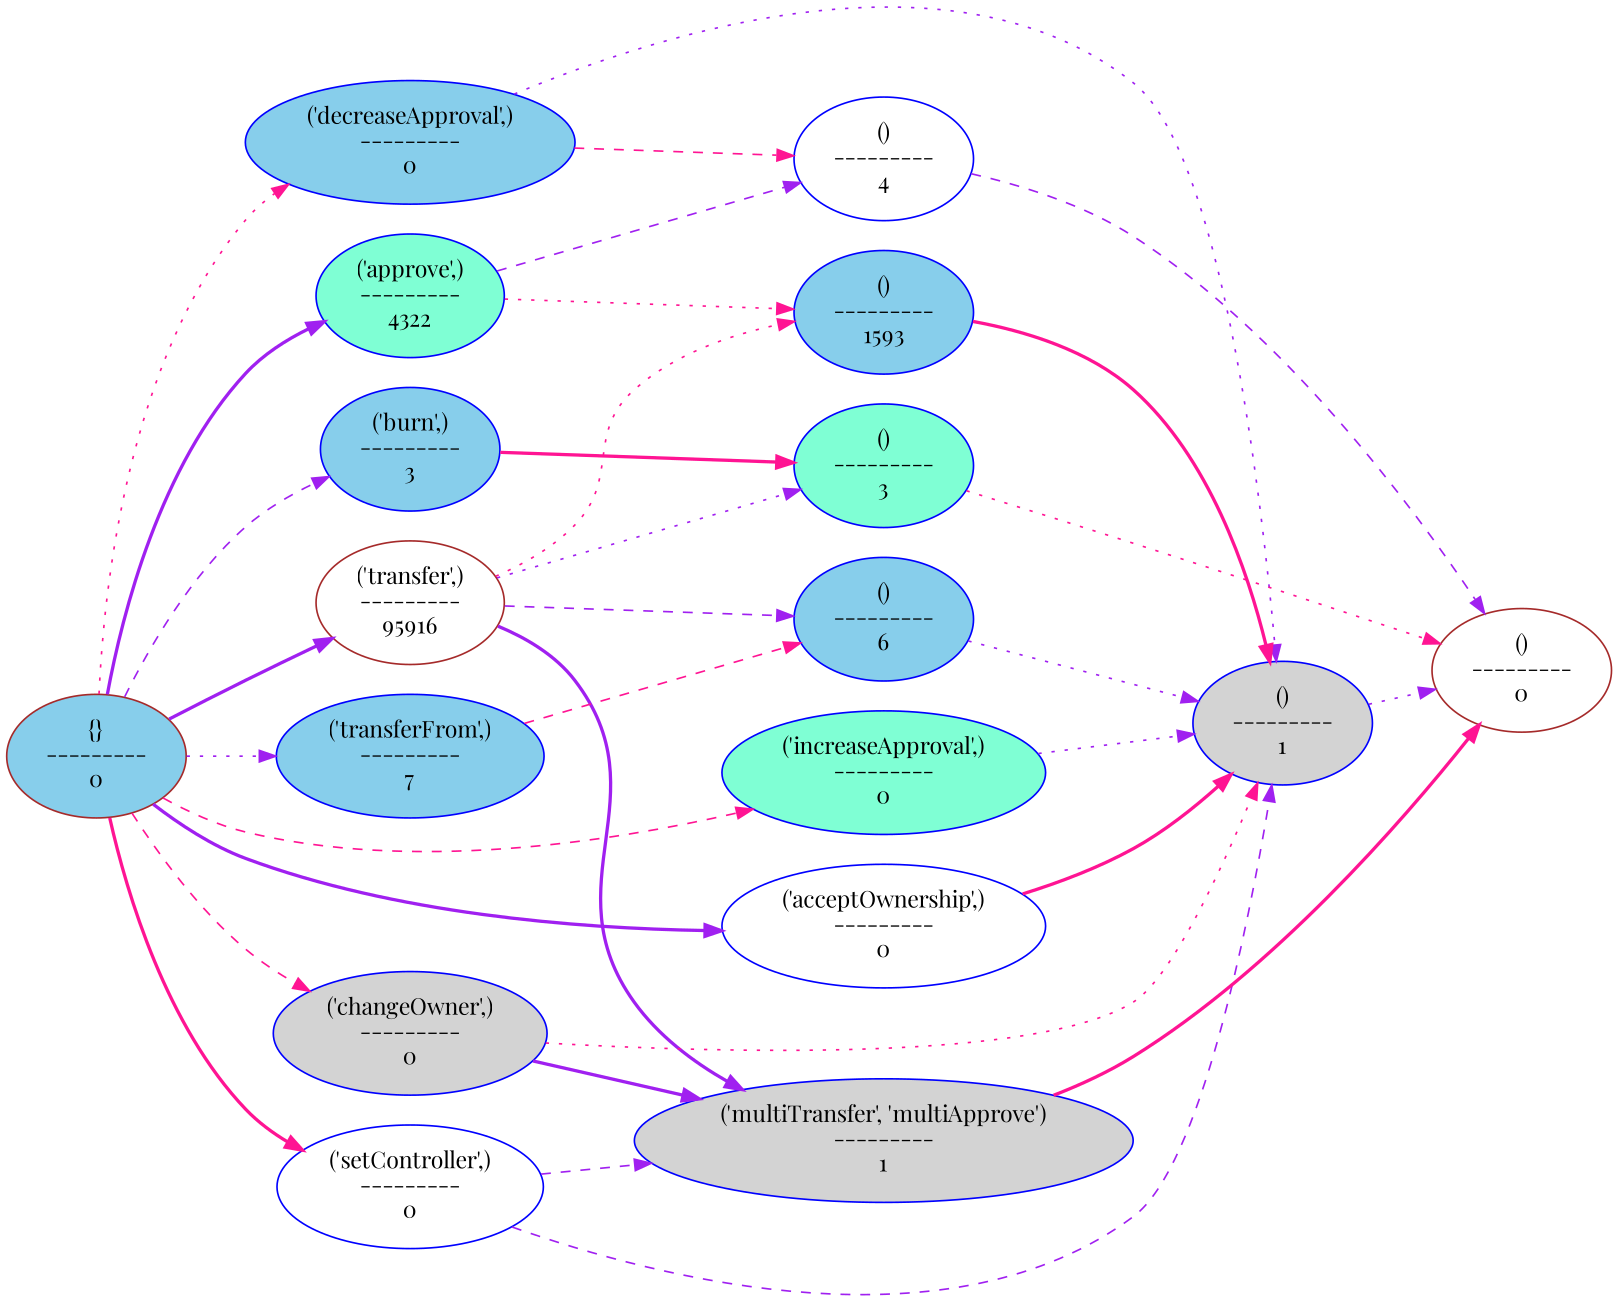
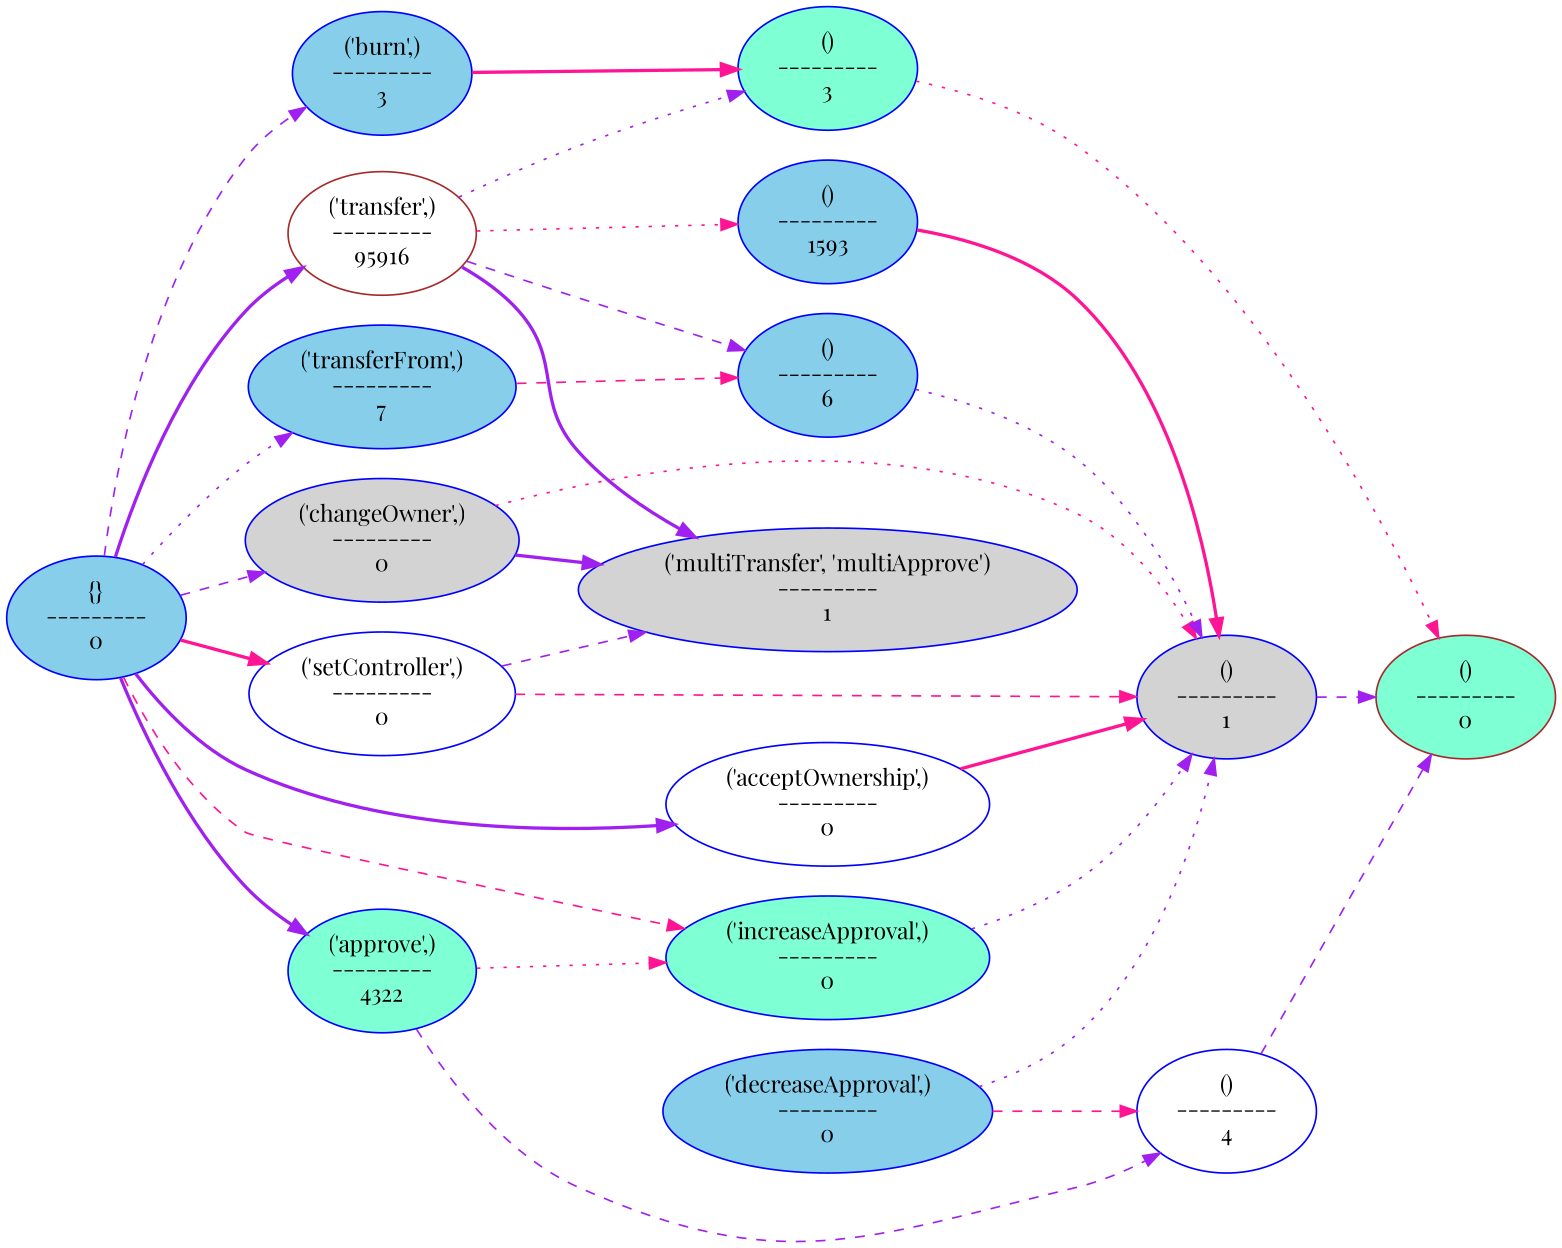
  strict digraph {
    fontname="Playfair Display"
    rankdir=LR
    node [color=blue fillcolor=skyblue fontname="Playfair Display" style=filled]
    edge [color=purple fontname="Playfair Display" style=dashed]
-   "{}\n---------\n0" [color=brown]
+   "{}\n---------\n0"
    "('transfer',)\n---------\n95916" [color=brown fillcolor=white]
    "('approve',)\n---------\n4322" [fillcolor=aquamarine]
    "('transferFrom',)\n---------\n7"
    "('burn',)\n---------\n3"
    "('decreaseApproval',)\n---------\n0"
    "('acceptOwnership',)\n---------\n0" [fillcolor=white]
    "('changeOwner',)\n---------\n0" [fillcolor=lightgrey]
    "('setController',)\n---------\n0" [fillcolor=white]
    "('increaseApproval',)\n---------\n0" [fillcolor=aquamarine]
    "()\n---------\n1593"
    "()\n---------\n6"
    "()\n---------\n3" [fillcolor=aquamarine]
    "('multiTransfer', 'multiApprove')\n---------\n1" [fillcolor=lightgrey]
    "()\n---------\n4" [fillcolor=white]
    "()\n---------\n1" [fillcolor=lightgrey]
-   "()\n---------\n0" [color=brown fillcolor=white]
+   "()\n---------\n0" [color=brown fillcolor=aquamarine]
    "{}\n---------\n0" -> "('transfer',)\n---------\n95916" [style=bold]
    "{}\n---------\n0" -> "('approve',)\n---------\n4322" [style=bold]
    "{}\n---------\n0" -> "('transferFrom',)\n---------\n7" [style=dotted]
    "{}\n---------\n0" -> "('burn',)\n---------\n3"
-   "{}\n---------\n0" -> "('decreaseApproval',)\n---------\n0" [color=deeppink style=dotted]
    "{}\n---------\n0" -> "('acceptOwnership',)\n---------\n0" [style=bold]
-   "{}\n---------\n0" -> "('changeOwner',)\n---------\n0" [color=deeppink]
+   "{}\n---------\n0" -> "('changeOwner',)\n---------\n0"
    "{}\n---------\n0" -> "('setController',)\n---------\n0" [color=deeppink style=bold]
    "{}\n---------\n0" -> "('increaseApproval',)\n---------\n0" [color=deeppink]
    "('transfer',)\n---------\n95916" -> "()\n---------\n1593" [color=deeppink style=dotted]
    "('transfer',)\n---------\n95916" -> "()\n---------\n6"
    "('transfer',)\n---------\n95916" -> "()\n---------\n3" [style=dotted]
    "('transfer',)\n---------\n95916" -> "('multiTransfer', 'multiApprove')\n---------\n1" [style=bold]
-   "('approve',)\n---------\n4322" -> "()\n---------\n1593" [color=deeppink style=dotted]
+   "('approve',)\n---------\n4322" -> "('increaseApproval',)\n---------\n0" [color=deeppink style=dotted]
    "('approve',)\n---------\n4322" -> "()\n---------\n4"
    "('transferFrom',)\n---------\n7" -> "()\n---------\n6" [color=deeppink]
    "('burn',)\n---------\n3" -> "()\n---------\n3" [color=deeppink style=bold]
    "('decreaseApproval',)\n---------\n0" -> "()\n---------\n4" [color=deeppink]
    "('decreaseApproval',)\n---------\n0" -> "()\n---------\n1" [style=dotted]
    "('acceptOwnership',)\n---------\n0" -> "()\n---------\n1" [color=deeppink style=bold]
    "('changeOwner',)\n---------\n0" -> "('multiTransfer', 'multiApprove')\n---------\n1" [style=bold]
    "('changeOwner',)\n---------\n0" -> "()\n---------\n1" [color=deeppink style=dotted]
    "('setController',)\n---------\n0" -> "('multiTransfer', 'multiApprove')\n---------\n1"
-   "('setController',)\n---------\n0" -> "()\n---------\n1"
+   "('setController',)\n---------\n0" -> "()\n---------\n1" [color=deeppink]
    "('increaseApproval',)\n---------\n0" -> "()\n---------\n1" [style=dotted]
    "()\n---------\n1593" -> "()\n---------\n1" [color=deeppink style=bold]
    "()\n---------\n6" -> "()\n---------\n1" [style=dotted]
    "()\n---------\n3" -> "()\n---------\n0" [color=deeppink style=dotted]
-   "('multiTransfer', 'multiApprove')\n---------\n1" -> "()\n---------\n0" [color=deeppink style=bold]
    "()\n---------\n4" -> "()\n---------\n0"
-   "()\n---------\n1" -> "()\n---------\n0" [style=dotted]
+   "()\n---------\n1" -> "()\n---------\n0"
  }
